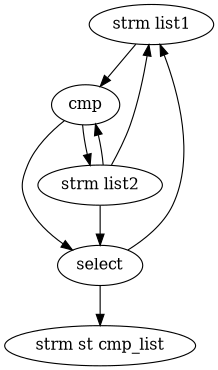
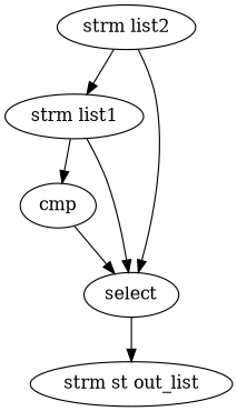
  digraph {
    n1 [label="strm list1"]
    n2 [label=cmp]
    n3 [label=select]
    n4 [label="strm list2"]
-   n5 [label="strm st cmp_list"]
+   n5 [label="strm st out_list"]
    n1 -> n2
-   n3 -> n1
+   n1 -> n3
    n2 -> n3
-   n2 -> n4
    n3 -> n5
    n4 -> n1
-   n4 -> n2
    n4 -> n3
  }
